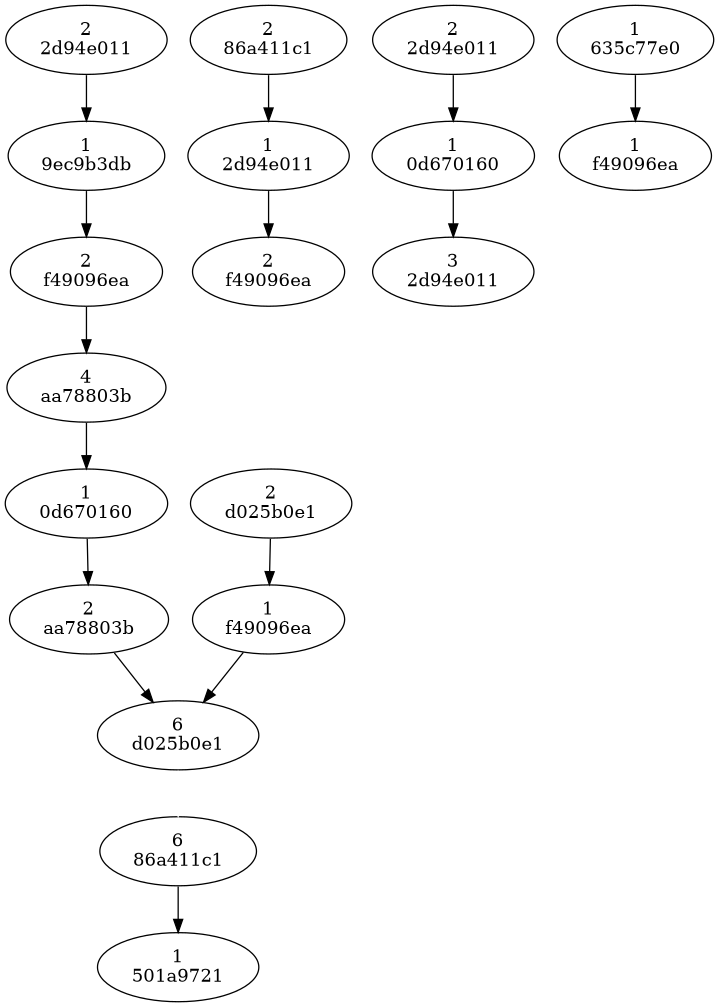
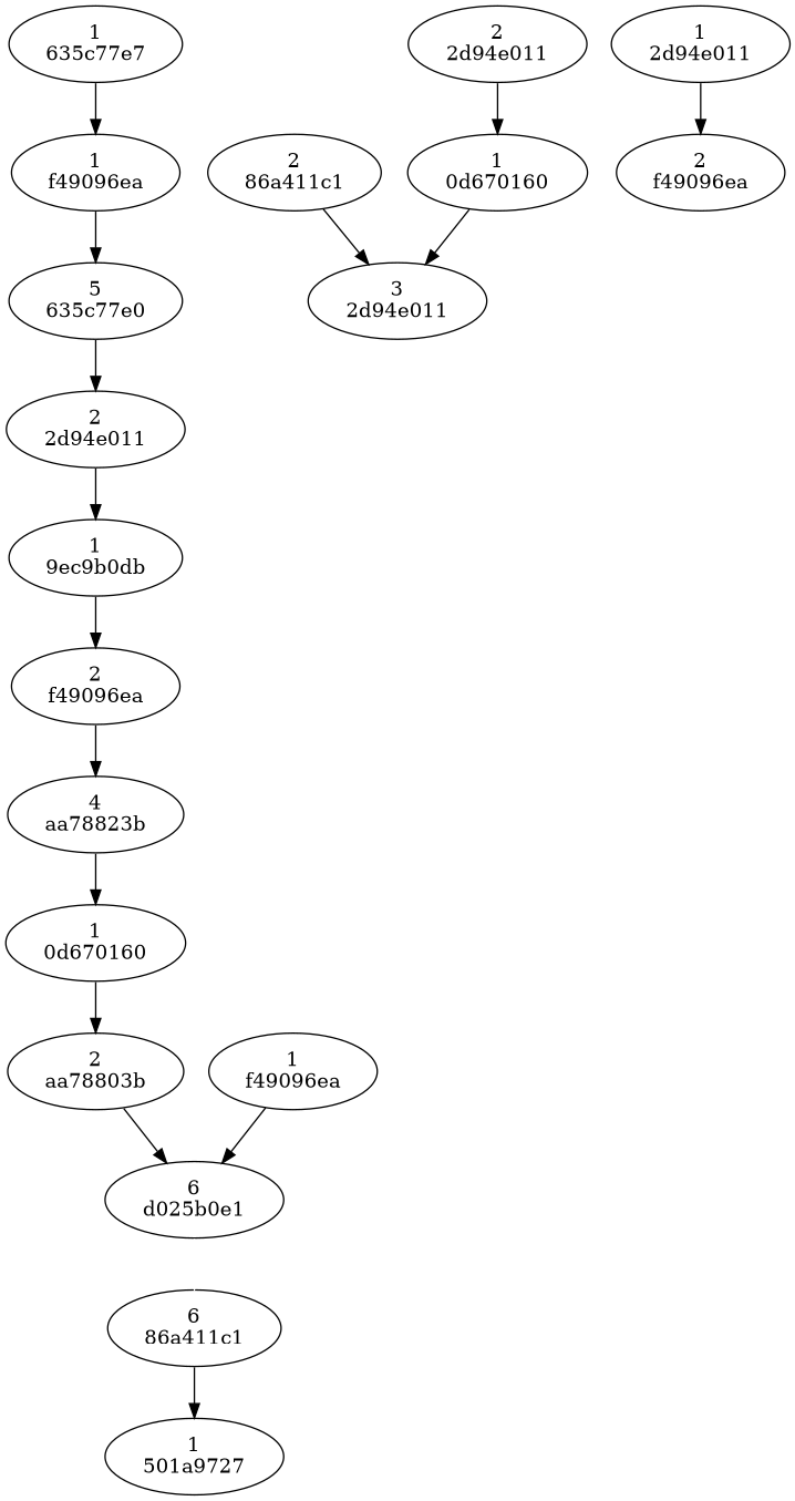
  digraph {
    n1 [label="6\n86a411c1"]
-   n2 [label="1\n501a9721"]
+   n2 [label="1\n501a9727"]
    n3 [label="2\n86a411c1"]
    n4 [label="1\n2d94e011"]
    n5 [label="2\nf49096ea"]
    n6 [label="2\n2d94e011"]
    n7 [label="1\n0d670160"]
    n8 [label="3\n2d94e011"]
-   n9 [label="1\n635c77e0"]
+   n9 [label="1\n635c77e7"]
    n10 [label="1\nf49096ea"]
+   n11 [label="5\n635c77e0"]
    n12 [label="2\n2d94e011"]
-   n13 [label="1\n9ec9b3db"]
+   n13 [label="1\n9ec9b0db"]
    n14 [label="2\nf49096ea"]
-   n15 [label="4\naa78803b"]
+   n15 [label="4\naa78823b"]
    n16 [label="1\n0d670160"]
    n17 [label="2\naa78803b"]
    n18 [label="6\nd025b0e1"]
-   n19 [label="2\nd025b0e1"]
    n20 [label="1\nf49096ea"]
    n1 -> n2
-   n3 -> n4
+   n3 -> n8
    n4 -> n5
    n6 -> n7
    n7 -> n8
    n9 -> n10
+   n10 -> n11
+   n11 -> n12
    n12 -> n13
    n13 -> n14
    n14 -> n15
    n15 -> n16
    n16 -> n17
    n17 -> n18
    n18 -> n1 [color=white]
-   n19 -> n20
    n20 -> n18
  }
